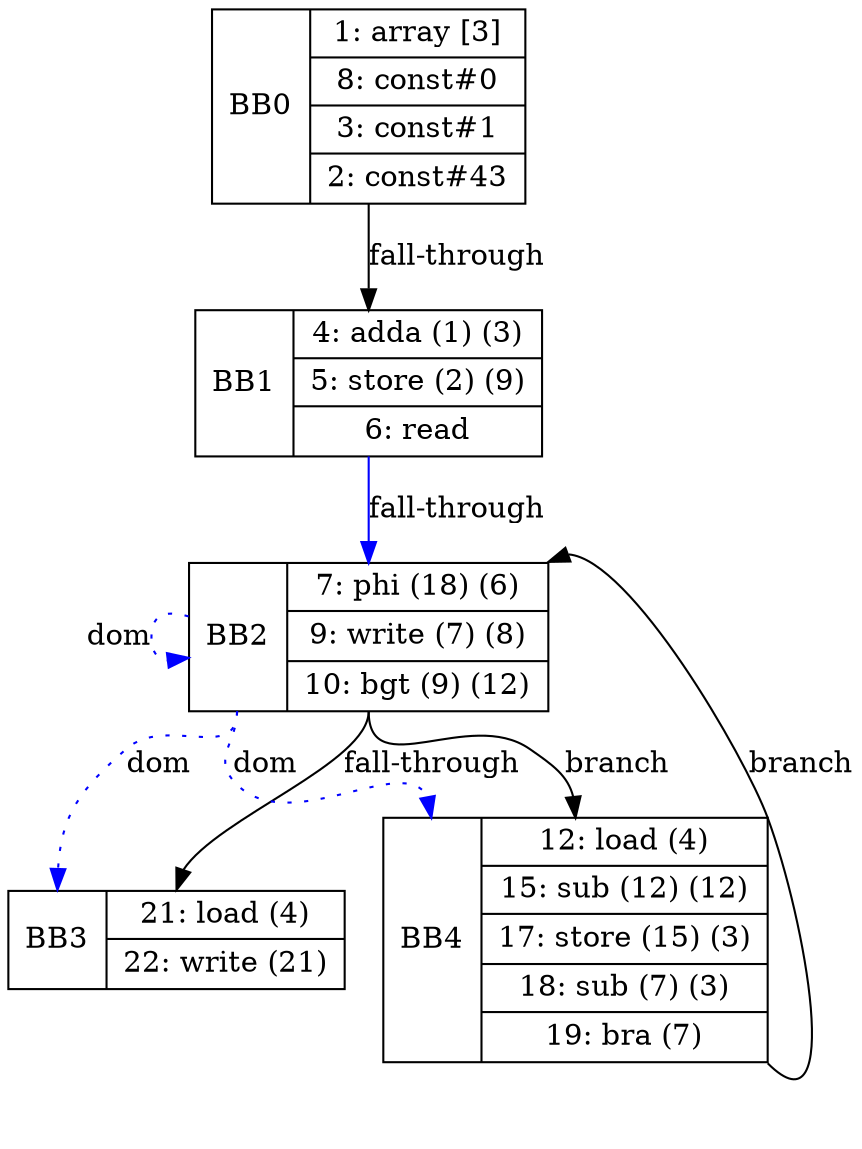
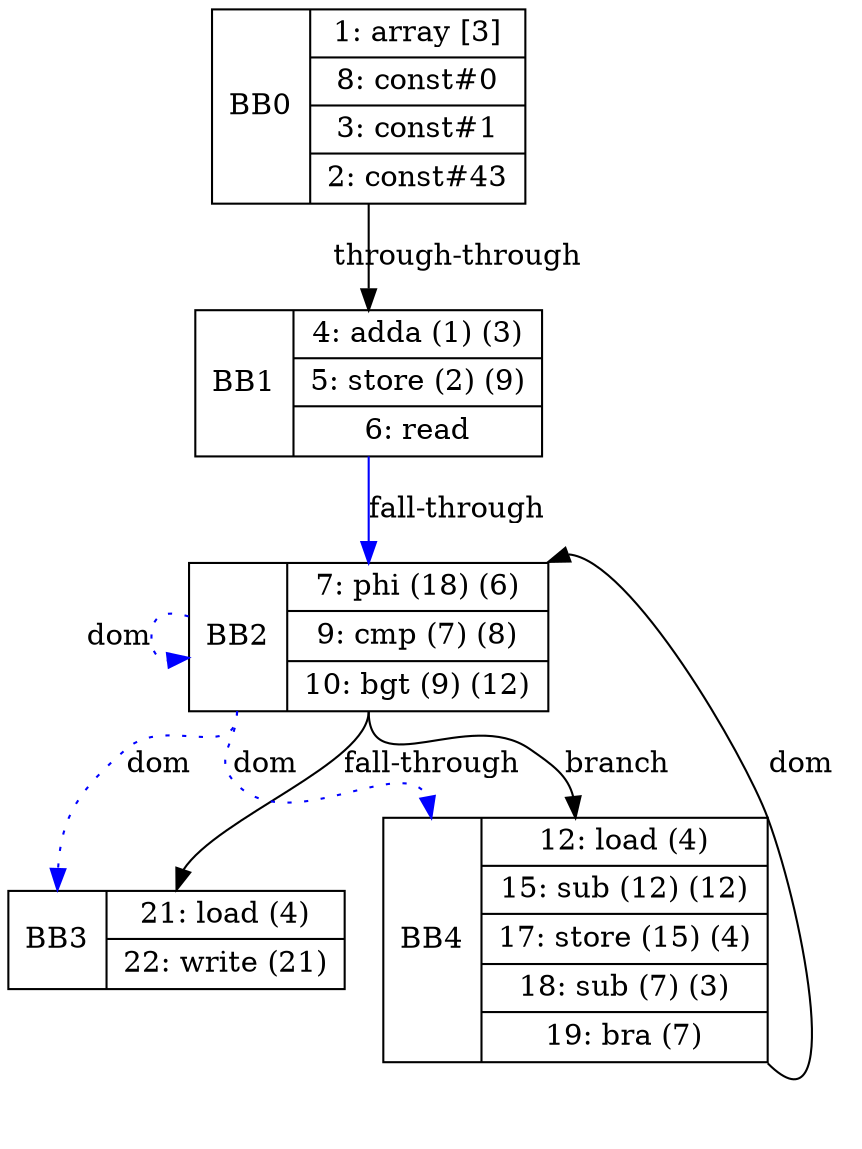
  digraph {
    node [shape=record]
    edge [headport=n tailport=s]
    n1 [label="<b>BB0| {1: array [3]|8: const#0|3: const#1|2: const#43}"]
    n2 [label="<b>BB1| {4: adda (1) (3)|5: store (2) (9)|6: read}"]
-   n3 [label="<b>BB2| {7: phi (18) (6)|9: write (7) (8)|10: bgt (9) (12)}"]
+   n3 [label="<b>BB2| {7: phi (18) (6)|9: cmp (7) (8)|10: bgt (9) (12)}"]
    n4 [label="<b>BB3| {21: load (4)|22: write (21)}"]
-   n5 [label="<b>BB4| {12: load (4)|15: sub (12) (12)|17: store (15) (3)|18: sub (7) (3)|19: bra (7)}"]
-   n1 -> n2 [label="fall-through"]
+   n5 [label="<b>BB4| {12: load (4)|15: sub (12) (12)|17: store (15) (4)|18: sub (7) (3)|19: bra (7)}"]
+   n1 -> n2 [label="through-through"]
    n2 -> n3 [color=blue label="fall-through"]
    n3 -> n3 [color=blue headport=b label=dom style=dotted tailport=b]
    n3 -> n4 [label="fall-through"]
    n3 -> n4 [color=blue headport=b label=dom style=dotted tailport=b]
    n3 -> n5 [label=branch]
    n3 -> n5 [color=blue headport=b label=dom style=dotted tailport=b]
-   n5 -> n3 [headport=ne label=branch tailport=se]
+   n5 -> n3 [headport=ne label=dom tailport=se]
  }
